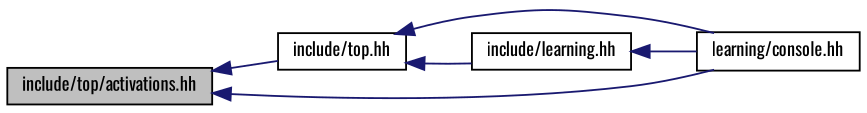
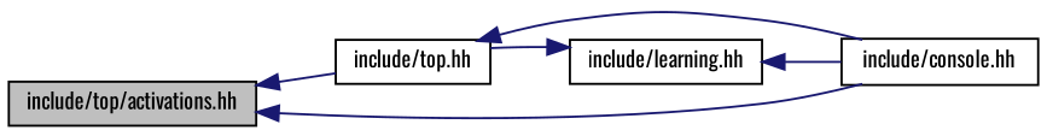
  digraph {
    fontname=Oswald
    rankdir=LR
    node [color=black fillcolor=white fontname=Oswald fontsize=10 shape=record style=filled]
    edge [color=midnightblue dir=back fontname=Oswald fontsize=10 labelfontname=Helvetica labelfontsize=10 style=solid]
    n1 [fillcolor=grey75 fontcolor=black height=0.2 label="include/top/activations.hh" width=0.4]
    n2 [height=0.2 label="include/top.hh" width=0.4]
-   n3 [height=0.2 label="learning/console.hh" width=0.4]
+   n3 [height=0.2 label="include/console.hh" width=0.4]
    n4 [height=0.2 label="include/learning.hh" width=0.4]
    n1 -> n2
    n1 -> n3
    n2 -> n3
-   n2 -> n4
+   n4 -> n2
    n4 -> n3
  }
